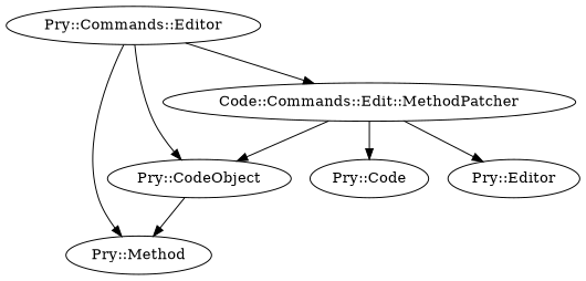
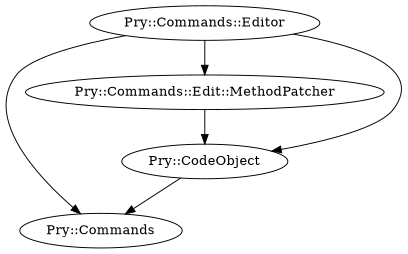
  digraph {
    n1 [label="Pry::Commands::Editor"]
-   "Pry::Method"
-   "Pry::Commands::Edit::MethodPatcher" [label="Code::Commands::Edit::MethodPatcher"]
+   "Pry::Method" [label="Pry::Commands"]
+   "Pry::Commands::Edit::MethodPatcher"
    "Pry::CodeObject"
-   "Pry::Code"
-   "Pry::Editor"
    n1 -> "Pry::Method"
    n1 -> "Pry::Commands::Edit::MethodPatcher"
    n1 -> "Pry::CodeObject"
    "Pry::Commands::Edit::MethodPatcher" -> "Pry::CodeObject"
-   "Pry::Commands::Edit::MethodPatcher" -> "Pry::Code"
-   "Pry::Commands::Edit::MethodPatcher" -> "Pry::Editor"
    "Pry::CodeObject" -> "Pry::Method"
  }
